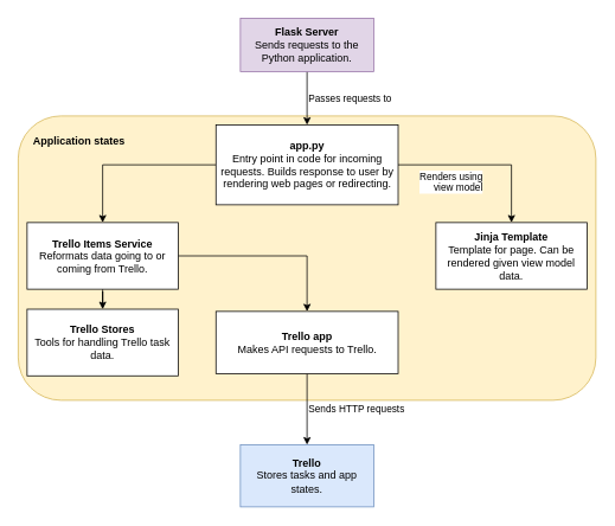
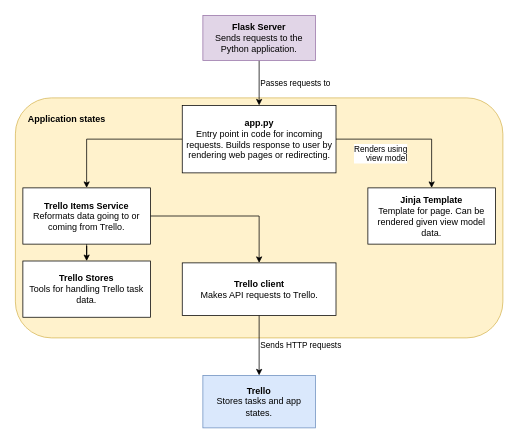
  <mxCell id="0" />
  <mxCell id="1" parent="0" />
  <mxCell id="2" value="&lt;b&gt;Application states&lt;/b&gt;" style="rounded=1;whiteSpace=wrap;html=1;labelBackgroundColor=none;fillColor=#fff2cc;align=left;verticalAlign=top;spacingTop=15;spacingLeft=15;strokeColor=#d6b656;" parent="1" vertex="1"><mxGeometry x="20" y="130" width="650" height="320" as="geometry" /></mxCell>
  <mxCell id="3" value="&lt;div&gt;&lt;b&gt;Trello&lt;/b&gt;&lt;/div&gt;&lt;div&gt;Stores tasks and app states.&lt;/div&gt;" style="rounded=0;whiteSpace=wrap;html=1;fillColor=#dae8fc;strokeColor=#6c8ebf;" parent="1" vertex="1"><mxGeometry x="270" y="500" width="150" height="70" as="geometry" /></mxCell>
  <mxCell id="4" value="Passes requests to" style="edgeStyle=orthogonalEdgeStyle;rounded=0;orthogonalLoop=1;jettySize=auto;html=1;exitX=0.5;exitY=1;exitDx=0;exitDy=0;labelPosition=right;verticalLabelPosition=middle;align=left;verticalAlign=middle;" edge="1" parent="1" source="5" target="8"><mxGeometry relative="1" as="geometry" /></mxCell>
  <mxCell id="5" value="&lt;b&gt;Flask Server&lt;/b&gt;&lt;div&gt;Sends requests to the Python application.&lt;/div&gt;" style="rounded=0;whiteSpace=wrap;html=1;fillColor=#e1d5e7;strokeColor=#9673a6;" parent="1" vertex="1"><mxGeometry x="270" width="150" height="60" as="geometry" y="20" /></mxCell>
  <mxCell id="6" value="Renders using&lt;div&gt;view model&lt;/div&gt;" style="edgeStyle=orthogonalEdgeStyle;rounded=0;orthogonalLoop=1;jettySize=auto;html=1;entryX=0.5;entryY=0;entryDx=0;entryDy=0;labelPosition=left;verticalLabelPosition=bottom;align=right;verticalAlign=top;" edge="1" parent="1" source="8" target="9"><mxGeometry relative="1" as="geometry" /></mxCell>
  <mxCell id="7" value="" style="edgeStyle=orthogonalEdgeStyle;rounded=0;orthogonalLoop=1;jettySize=auto;html=1;entryX=0.5;entryY=0;entryDx=0;entryDy=0;labelPosition=right;verticalLabelPosition=bottom;align=left;verticalAlign=top;" edge="1" parent="1" source="8" target="12"><mxGeometry relative="1" as="geometry" /></mxCell>
  <mxCell id="8" value="&lt;div&gt;&lt;b&gt;app.py&lt;/b&gt;&lt;/div&gt;&lt;div&gt;Entry point in code for incoming requests. Builds response to user by rendering web pages or redirecting.&lt;/div&gt;" style="rounded=0;whiteSpace=wrap;html=1;" vertex="1" parent="1"><mxGeometry x="242.5" y="140" width="205" height="90" as="geometry" /></mxCell>
  <mxCell id="9" value="&lt;div&gt;&lt;span style=&quot;background-color: initial;&quot;&gt;&lt;b&gt;Jinja Template&lt;/b&gt;&lt;/span&gt;&lt;/div&gt;&lt;div&gt;Template for page. Can be rendered given view model data.&lt;/div&gt;" style="rounded=0;whiteSpace=wrap;html=1;" vertex="1" parent="1"><mxGeometry x="490" y="250" width="170" height="75" as="geometry" /></mxCell>
  <mxCell id="10" style="edgeStyle=orthogonalEdgeStyle;rounded=0;orthogonalLoop=1;jettySize=auto;html=1;entryX=0.5;entryY=0;entryDx=0;entryDy=0;" edge="1" parent="1" source="12" target="15"><mxGeometry relative="1" as="geometry" /></mxCell>
  <mxCell id="11" style="edgeStyle=orthogonalEdgeStyle;rounded=0;orthogonalLoop=1;jettySize=auto;html=1;entryX=0.5;entryY=0;entryDx=0;entryDy=0;" edge="1" parent="1" source="12" target="14"><mxGeometry relative="1" as="geometry" /></mxCell>
  <mxCell id="12" value="&lt;div&gt;&lt;span style=&quot;background-color: initial;&quot;&gt;&lt;b&gt;Trello Items Service&lt;/b&gt;&lt;/span&gt;&lt;/div&gt;&lt;div&gt;Reformats data going to or coming from Trello.&lt;/div&gt;" style="rounded=0;whiteSpace=wrap;html=1;" vertex="1" parent="1"><mxGeometry x="30" y="250" width="170" height="75" as="geometry" /></mxCell>
  <mxCell id="13" value="Sends HTTP requests" style="edgeStyle=orthogonalEdgeStyle;rounded=0;orthogonalLoop=1;jettySize=auto;html=1;entryX=0.5;entryY=0;entryDx=0;entryDy=0;labelPosition=right;verticalLabelPosition=middle;align=left;verticalAlign=middle;" edge="1" parent="1" source="14" target="3"><mxGeometry relative="1" as="geometry" /></mxCell>
- <mxCell id="14" value="&lt;b&gt;Trello app&lt;/b&gt;&lt;div&gt;Makes API requests to Trello.&lt;/div&gt;" style="rounded=0;whiteSpace=wrap;html=1;" vertex="1" parent="1"><mxGeometry x="242.5" y="350" width="205" height="70" as="geometry" /></mxCell>
+ <mxCell id="14" value="&lt;b&gt;Trello client&lt;/b&gt;&lt;div&gt;Makes API requests to Trello.&lt;/div&gt;" style="rounded=0;whiteSpace=wrap;html=1;" vertex="1" parent="1"><mxGeometry x="242.5" y="350" width="205" height="70" as="geometry" /></mxCell>
  <mxCell id="15" value="&lt;b&gt;Trello Stores&lt;/b&gt;&lt;div&gt;Tools for handling Trello task data.&lt;/div&gt;" style="rounded=0;whiteSpace=wrap;html=1;" vertex="1" parent="1"><mxGeometry x="30" y="347.5" width="170" height="75" as="geometry" /></mxCell>
